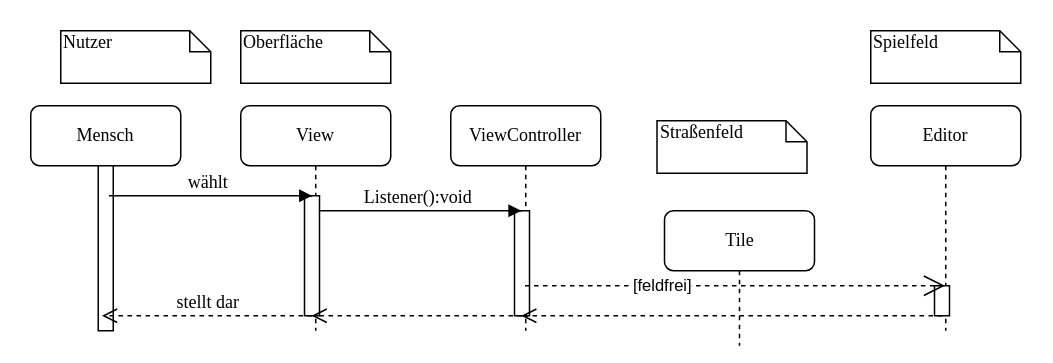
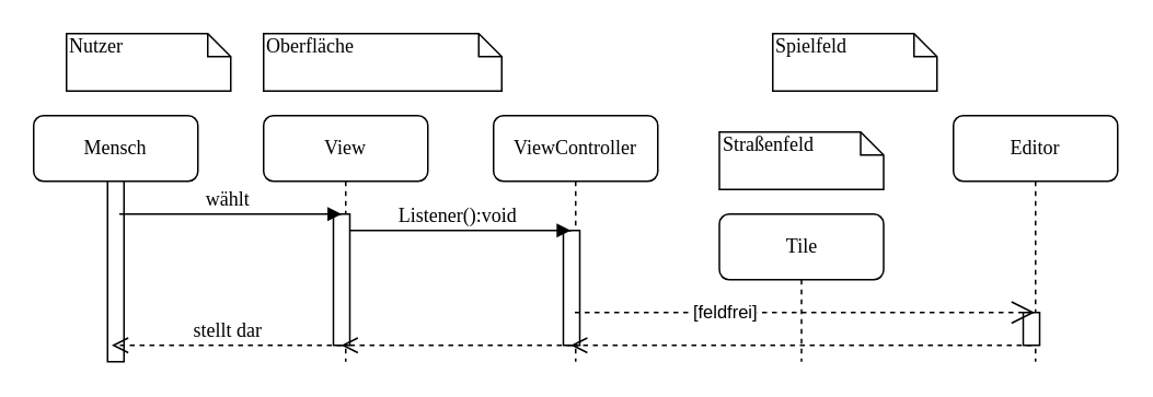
  <mxCell id="0" />
  <mxCell id="1" parent="0" />
  <mxCell id="2" value="View" style="shape=umlLifeline;perimeter=lifelinePerimeter;whiteSpace=wrap;html=1;container=1;collapsible=0;recursiveResize=0;outlineConnect=0;rounded=1;shadow=0;comic=0;labelBackgroundColor=none;strokeWidth=1;fontFamily=Verdana;fontSize=12;align=center;" parent="1" vertex="1"><mxGeometry x="160" y="70" width="100" height="150" as="geometry" /></mxCell>
  <mxCell id="3" value="" style="html=1;points=[];perimeter=orthogonalPerimeter;rounded=0;shadow=0;comic=0;labelBackgroundColor=none;strokeWidth=1;fontFamily=Verdana;fontSize=12;align=center;" parent="2" vertex="1"><mxGeometry x="42.5" y="60" width="10" height="80" as="geometry" /></mxCell>
  <mxCell id="4" value="ViewController" style="shape=umlLifeline;perimeter=lifelinePerimeter;whiteSpace=wrap;html=1;container=1;collapsible=0;recursiveResize=0;outlineConnect=0;rounded=1;shadow=0;comic=0;labelBackgroundColor=none;strokeWidth=1;fontFamily=Verdana;fontSize=12;align=center;" parent="1" vertex="1"><mxGeometry x="300" y="70" width="100" height="150" as="geometry" /></mxCell>
  <mxCell id="5" value="" style="html=1;points=[];perimeter=orthogonalPerimeter;rounded=0;shadow=0;comic=0;labelBackgroundColor=none;strokeWidth=1;fontFamily=Verdana;fontSize=12;align=center;" parent="4" vertex="1"><mxGeometry x="42.5" y="70" width="10" height="70" as="geometry" /></mxCell>
- <mxCell id="6" value="Tile" style="shape=umlLifeline;perimeter=lifelinePerimeter;whiteSpace=wrap;html=1;container=1;collapsible=0;recursiveResize=0;outlineConnect=0;rounded=1;shadow=0;comic=0;labelBackgroundColor=none;strokeWidth=1;fontFamily=Verdana;fontSize=12;align=center;" parent="1" vertex="1"><mxGeometry x="442.5" y="140" width="100" height="90" as="geometry" /></mxCell>
+ <mxCell id="6" value="Tile" style="shape=umlLifeline;perimeter=lifelinePerimeter;whiteSpace=wrap;html=1;container=1;collapsible=0;recursiveResize=0;outlineConnect=0;rounded=1;shadow=0;comic=0;labelBackgroundColor=none;strokeWidth=1;fontFamily=Verdana;fontSize=12;align=center;" parent="1" vertex="1"><mxGeometry x="437.5" y="130" width="100" height="90" as="geometry" /></mxCell>
  <mxCell id="7" value="Editor" style="shape=umlLifeline;perimeter=lifelinePerimeter;whiteSpace=wrap;html=1;container=1;collapsible=0;recursiveResize=0;outlineConnect=0;rounded=1;shadow=0;comic=0;labelBackgroundColor=none;strokeWidth=1;fontFamily=Verdana;fontSize=12;align=center;" parent="1" vertex="1"><mxGeometry x="580" y="70" width="100" height="150" as="geometry" /></mxCell>
  <mxCell id="8" value="" style="html=1;points=[];perimeter=orthogonalPerimeter;rounded=0;shadow=0;comic=0;labelBackgroundColor=none;strokeWidth=1;fontFamily=Verdana;fontSize=12;align=center;" parent="7" vertex="1"><mxGeometry x="42.5" y="120" width="10" height="20" as="geometry" /></mxCell>
  <mxCell id="9" value="&lt;div&gt;Mensch&lt;br&gt;&lt;/div&gt;" style="shape=umlLifeline;perimeter=lifelinePerimeter;whiteSpace=wrap;html=1;container=1;collapsible=0;recursiveResize=0;outlineConnect=0;rounded=1;shadow=0;comic=0;labelBackgroundColor=none;strokeWidth=1;fontFamily=Verdana;fontSize=12;align=center;" parent="1" vertex="1"><mxGeometry x="20" y="70" width="100" height="150" as="geometry" /></mxCell>
  <mxCell id="10" value="" style="html=1;points=[];perimeter=orthogonalPerimeter;rounded=0;shadow=0;comic=0;labelBackgroundColor=none;strokeWidth=1;fontFamily=Verdana;fontSize=12;align=center;" parent="9" vertex="1"><mxGeometry x="45" y="40" width="10" height="110" as="geometry" /></mxCell>
  <mxCell id="11" value="wählt" style="html=1;verticalAlign=bottom;endArrow=block;labelBackgroundColor=none;fontFamily=Verdana;fontSize=12;edgeStyle=elbowEdgeStyle;elbow=vertical;" parent="1" edge="1"><mxGeometry x="-0.5" relative="1" as="geometry"><mxPoint x="207.5" y="130" as="sourcePoint" /><Array as="points"><mxPoint x="67.5" y="130" /><mxPoint x="377.5" y="120" /></Array><mxPoint x="207.5" y="130" as="targetPoint" /><mxPoint as="offset" /></mxGeometry></mxCell>
  <mxCell id="12" value="Nutzer" style="shape=note;whiteSpace=wrap;html=1;size=14;verticalAlign=top;align=left;spacingTop=-6;rounded=0;shadow=0;comic=0;labelBackgroundColor=none;strokeWidth=1;fontFamily=Verdana;fontSize=12" parent="1" vertex="1"><mxGeometry x="40" y="20" width="100" height="35" as="geometry" /></mxCell>
- <mxCell id="13" value="Oberfläche" style="shape=note;whiteSpace=wrap;html=1;size=14;verticalAlign=top;align=left;spacingTop=-6;rounded=0;shadow=0;comic=0;labelBackgroundColor=none;strokeWidth=1;fontFamily=Verdana;fontSize=12" parent="1" vertex="1"><mxGeometry x="160" y="20" width="100" height="35" as="geometry" /></mxCell>
+ <mxCell id="13" value="Oberfläche" style="shape=note;whiteSpace=wrap;html=1;size=14;verticalAlign=top;align=left;spacingTop=-6;rounded=0;shadow=0;comic=0;labelBackgroundColor=none;strokeWidth=1;fontFamily=Verdana;fontSize=12" parent="1" vertex="1"><mxGeometry x="160" y="20" width="145" height="35" as="geometry" /></mxCell>
  <mxCell id="14" value="Straßenfeld" style="shape=note;whiteSpace=wrap;html=1;size=14;verticalAlign=top;align=left;spacingTop=-6;rounded=0;shadow=0;comic=0;labelBackgroundColor=none;strokeWidth=1;fontFamily=Verdana;fontSize=12" parent="1" vertex="1"><mxGeometry x="437.5" y="80" width="100" height="35" as="geometry" /></mxCell>
- <mxCell id="15" value="Spielfeld" style="shape=note;whiteSpace=wrap;html=1;size=14;verticalAlign=top;align=left;spacingTop=-6;rounded=0;shadow=0;comic=0;labelBackgroundColor=none;strokeWidth=1;fontFamily=Verdana;fontSize=12" parent="1" vertex="1"><mxGeometry x="580" y="20" width="100" height="35" as="geometry" /></mxCell>
+ <mxCell id="15" value="Spielfeld" style="shape=note;whiteSpace=wrap;html=1;size=14;verticalAlign=top;align=left;spacingTop=-6;rounded=0;shadow=0;comic=0;labelBackgroundColor=none;strokeWidth=1;fontFamily=Verdana;fontSize=12" parent="1" vertex="1"><mxGeometry x="470" y="20" width="100" height="35" as="geometry" /></mxCell>
  <mxCell id="16" value="Listener():void" style="html=1;verticalAlign=bottom;endArrow=block;labelBackgroundColor=none;fontFamily=Verdana;fontSize=12;edgeStyle=elbowEdgeStyle;elbow=vertical;" parent="1" edge="1"><mxGeometry x="-0.499" relative="1" as="geometry"><mxPoint x="347.5" y="140" as="sourcePoint" /><Array as="points"><mxPoint x="207.5" y="140" /><mxPoint x="517.5" y="130" /></Array><mxPoint x="347" y="140" as="targetPoint" /><mxPoint as="offset" /></mxGeometry></mxCell>
  <mxCell id="17" value="stellt dar" style="html=1;verticalAlign=bottom;endArrow=open;dashed=1;endSize=8;labelBackgroundColor=none;fontFamily=Verdana;fontSize=12;edgeStyle=elbowEdgeStyle;elbow=vertical;" parent="1" edge="1"><mxGeometry relative="1" as="geometry"><mxPoint x="67.5" y="210" as="targetPoint" /><Array as="points"><mxPoint x="137.5" y="210" /><mxPoint x="323" y="200" /></Array><mxPoint x="207.5" y="210" as="sourcePoint" /></mxGeometry></mxCell>
  <mxCell id="18" value="" style="html=1;verticalAlign=bottom;endArrow=open;dashed=1;endSize=8;" edge="1" parent="1"><mxGeometry relative="1" as="geometry"><mxPoint x="627.5" y="210" as="sourcePoint" /><mxPoint x="347" y="210" as="targetPoint" /></mxGeometry></mxCell>
  <mxCell id="19" value="" style="html=1;verticalAlign=bottom;endArrow=open;dashed=1;endSize=8;" edge="1" parent="1"><mxGeometry relative="1" as="geometry"><mxPoint x="347.5" y="210" as="sourcePoint" /><mxPoint x="207.25" y="210" as="targetPoint" /></mxGeometry></mxCell>
  <mxCell id="20" value="[feldfrei]" style="endArrow=open;endSize=12;dashed=1;html=1;strokeColor=#000000;strokeWidth=1;" edge="1" parent="1" source="4" target="7"><mxGeometry x="0.432" y="-110" width="160" relative="1" as="geometry"><mxPoint x="250" y="260" as="sourcePoint" /><mxPoint x="410" y="260" as="targetPoint" /><Array as="points"><mxPoint x="550" y="190" /></Array><mxPoint x="-109" y="-110" as="offset" /></mxGeometry></mxCell>
